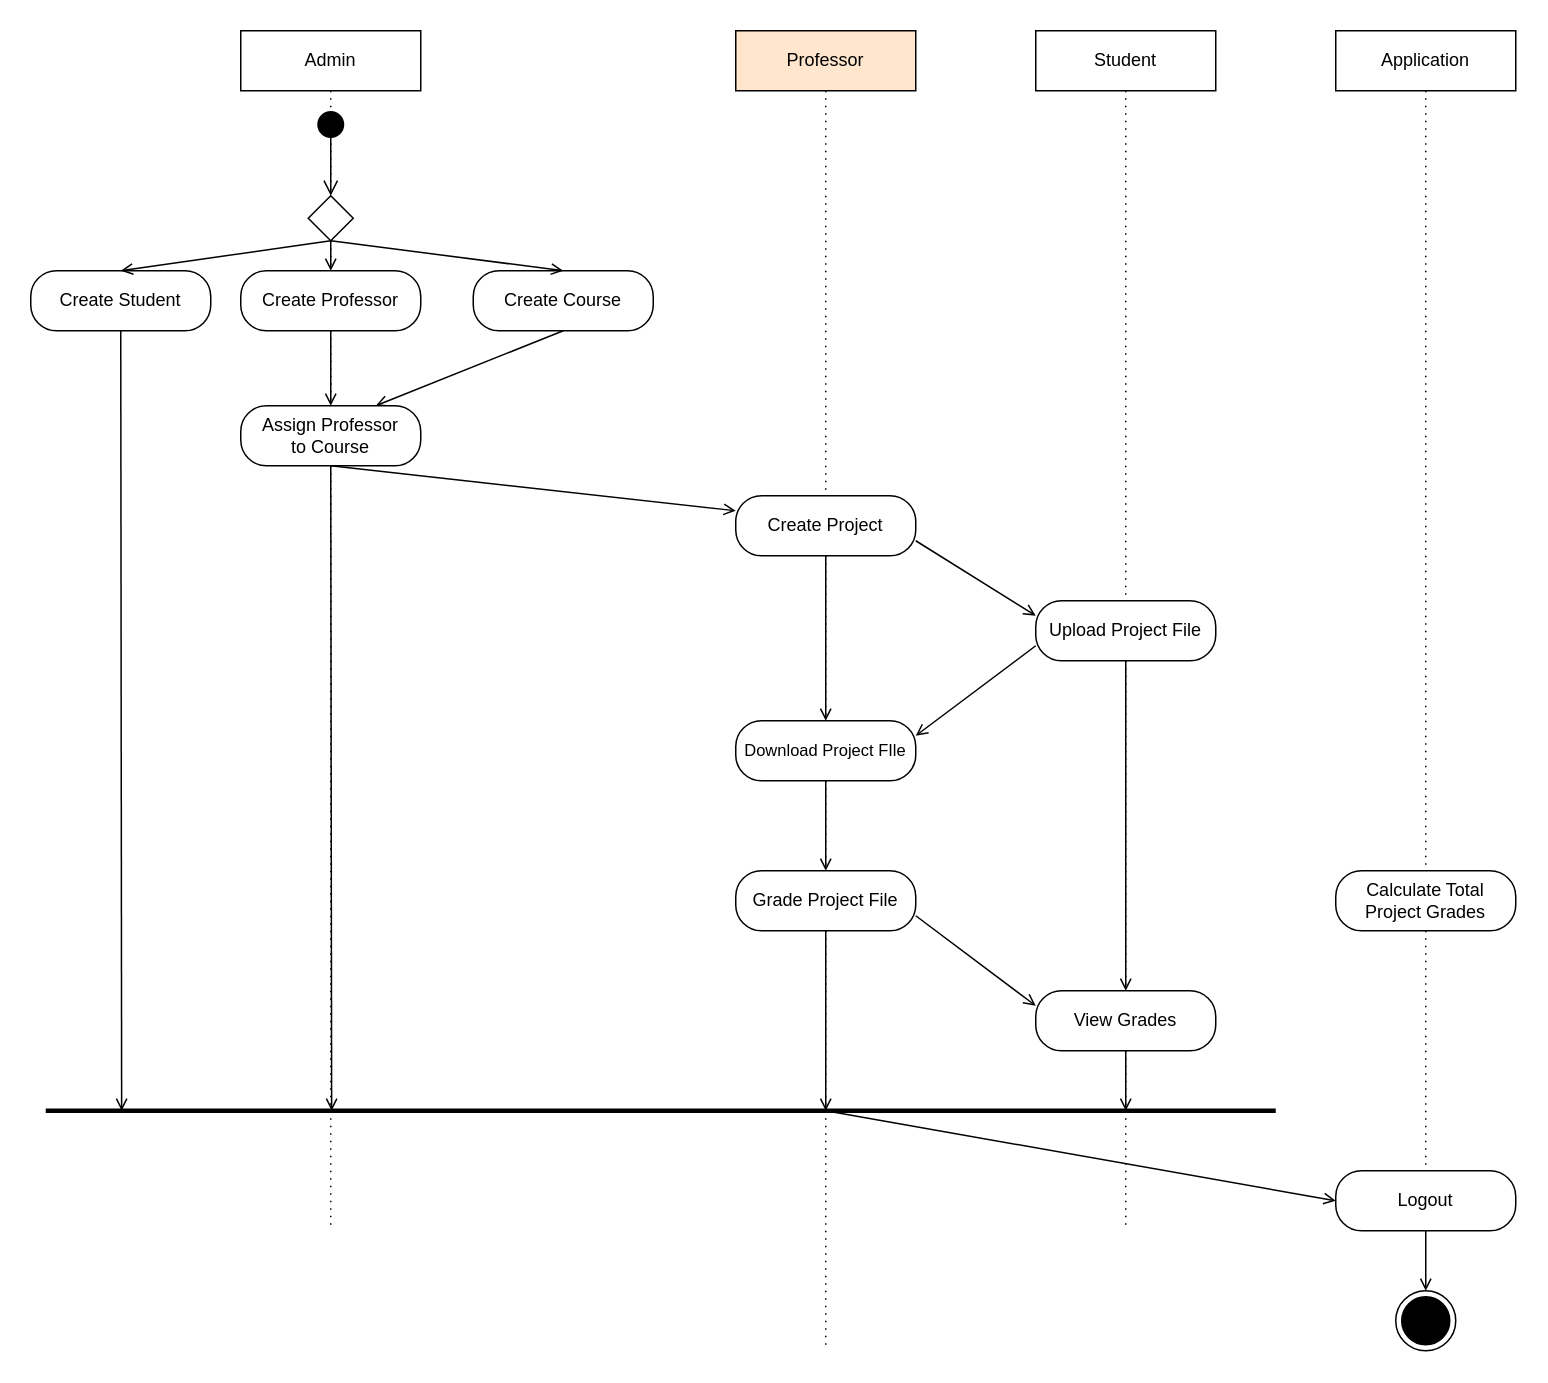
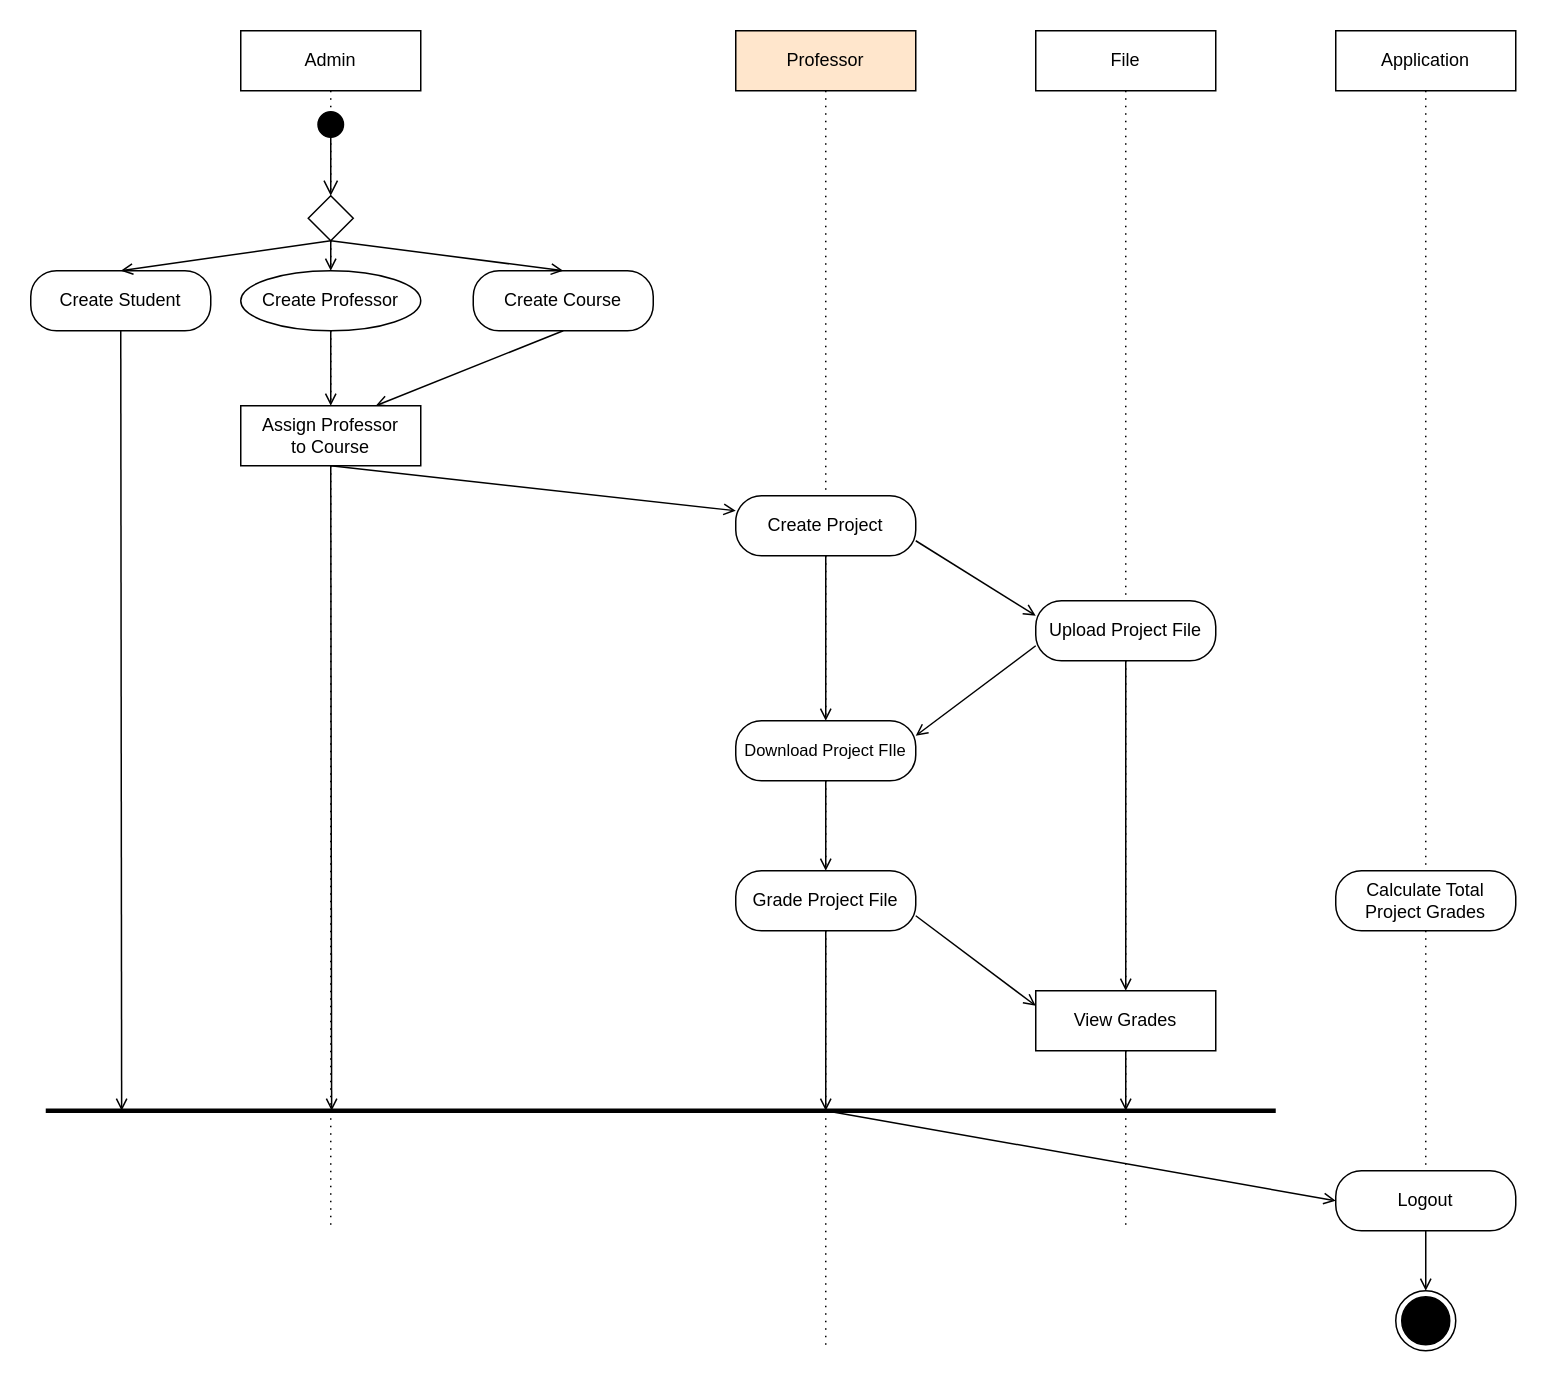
  <mxCell id="0" />
  <mxCell id="1" parent="0" />
  <mxCell id="2" style="edgeStyle=orthogonalEdgeStyle;rounded=0;orthogonalLoop=1;jettySize=auto;html=1;exitX=0.5;exitY=1;exitDx=0;exitDy=0;dashed=1;dashPattern=1 4;endArrow=none;endFill=0;" parent="1" source="7" target="42" edge="1"><mxGeometry relative="1" as="geometry"><mxPoint x="220" y="820" as="targetPoint" /><mxPoint x="220" y="60" as="sourcePoint" /><Array as="points" /></mxGeometry></mxCell>
  <mxCell id="3" style="edgeStyle=none;rounded=0;orthogonalLoop=1;jettySize=auto;html=1;endArrow=none;endFill=0;strokeWidth=1;dashed=1;dashPattern=1 4;entryX=0.5;entryY=0;entryDx=0;entryDy=0;" parent="1" source="32" target="30" edge="1"><mxGeometry relative="1" as="geometry"><mxPoint x="950" y="860" as="targetPoint" /></mxGeometry></mxCell>
  <mxCell id="4" style="edgeStyle=orthogonalEdgeStyle;rounded=0;orthogonalLoop=1;jettySize=auto;html=1;exitX=0.5;exitY=1;exitDx=0;exitDy=0;dashed=1;dashPattern=1 4;endArrow=none;endFill=0;" parent="1" source="10" edge="1"><mxGeometry relative="1" as="geometry"><mxPoint x="750" y="820" as="targetPoint" /><mxPoint x="750" y="60" as="sourcePoint" /></mxGeometry></mxCell>
  <mxCell id="5" style="edgeStyle=orthogonalEdgeStyle;rounded=0;orthogonalLoop=1;jettySize=auto;html=1;exitX=0.5;exitY=1;exitDx=0;exitDy=0;dashed=1;dashPattern=1 4;endArrow=none;endFill=0;" parent="1" source="42" edge="1"><mxGeometry relative="1" as="geometry"><mxPoint x="220" y="820" as="targetPoint" /><Array as="points"><mxPoint x="220" y="820" /></Array></mxGeometry></mxCell>
  <mxCell id="6" style="edgeStyle=orthogonalEdgeStyle;rounded=0;orthogonalLoop=1;jettySize=auto;html=1;exitX=0.5;exitY=1;exitDx=0;exitDy=0;dashed=1;endArrow=none;endFill=0;dashPattern=1 4;" parent="1" source="9" target="25" edge="1"><mxGeometry relative="1" as="geometry"><mxPoint x="550" y="680" as="targetPoint" /><mxPoint x="550" y="60" as="sourcePoint" /></mxGeometry></mxCell>
  <mxCell id="7" value="Admin" style="rounded=0;whiteSpace=wrap;html=1;" parent="1" vertex="1"><mxGeometry x="160" y="20" width="120" height="40" as="geometry" /></mxCell>
  <mxCell id="8" style="edgeStyle=orthogonalEdgeStyle;rounded=0;orthogonalLoop=1;jettySize=auto;html=1;exitX=0.5;exitY=1;exitDx=0;exitDy=0;dashed=1;endArrow=none;endFill=0;dashPattern=1 4;" parent="1" source="25" edge="1"><mxGeometry relative="1" as="geometry"><mxPoint x="550" y="900" as="targetPoint" /></mxGeometry></mxCell>
  <mxCell id="9" value="Professor" style="rounded=0;whiteSpace=wrap;html=1;fillColor=#ffe6cc;" parent="1" vertex="1"><mxGeometry x="490" y="20" width="120" height="40" as="geometry" /></mxCell>
- <mxCell id="10" value="Student" style="rounded=0;whiteSpace=wrap;html=1;" parent="1" vertex="1"><mxGeometry x="690" y="20" width="120" height="40" as="geometry" /></mxCell>
+ <mxCell id="10" value="File" style="rounded=0;whiteSpace=wrap;html=1;" parent="1" vertex="1"><mxGeometry x="690" y="20" width="120" height="40" as="geometry" /></mxCell>
  <mxCell id="11" style="edgeStyle=none;rounded=0;orthogonalLoop=1;jettySize=auto;html=1;exitX=0.5;exitY=1;exitDx=0;exitDy=0;entryX=0.5;entryY=0;entryDx=0;entryDy=0;endArrow=open;endFill=0;strokeColor=#000000;" parent="1" source="12" target="42" edge="1"><mxGeometry relative="1" as="geometry" /></mxCell>
- <mxCell id="12" value="Create Professor" style="rounded=1;whiteSpace=wrap;html=1;arcSize=43;" parent="1" vertex="1"><mxGeometry x="160" y="180" width="120" height="40" as="geometry" /></mxCell>
+ <mxCell id="12" value="Create Professor" style="ellipse;whiteSpace=wrap;html=1;arcSize=43;" parent="1" vertex="1"><mxGeometry x="160" y="180" width="120" height="40" as="geometry" /></mxCell>
  <mxCell id="13" style="edgeStyle=none;rounded=0;orthogonalLoop=1;jettySize=auto;html=1;exitX=0.5;exitY=1;exitDx=0;exitDy=0;endArrow=open;endFill=0;strokeColor=#000000;entryX=0.75;entryY=0;entryDx=0;entryDy=0;" parent="1" source="14" target="42" edge="1"><mxGeometry relative="1" as="geometry"><mxPoint x="220" y="300" as="targetPoint" /></mxGeometry></mxCell>
  <mxCell id="14" value="Create Course" style="rounded=1;whiteSpace=wrap;html=1;arcSize=43;" parent="1" vertex="1"><mxGeometry x="315" y="180" width="120" height="40" as="geometry" /></mxCell>
  <mxCell id="15" style="edgeStyle=none;rounded=0;orthogonalLoop=1;jettySize=auto;html=1;exitX=0.5;exitY=1;exitDx=0;exitDy=0;endArrow=open;endFill=0;strokeColor=#000000;" parent="1" source="16" edge="1"><mxGeometry relative="1" as="geometry"><mxPoint x="80.588" y="740" as="targetPoint" /><mxPoint x="80.588" y="299.824" as="sourcePoint" /></mxGeometry></mxCell>
  <mxCell id="16" value="Create Student" style="rounded=1;whiteSpace=wrap;html=1;arcSize=43;" parent="1" vertex="1"><mxGeometry x="20" y="180" width="120" height="40" as="geometry" /></mxCell>
  <mxCell id="17" style="edgeStyle=none;rounded=0;orthogonalLoop=1;jettySize=auto;html=1;exitX=1;exitY=0.75;exitDx=0;exitDy=0;entryX=0;entryY=0.25;entryDx=0;entryDy=0;endArrow=open;endFill=0;" parent="1" source="20" target="22" edge="1"><mxGeometry relative="1" as="geometry" /></mxCell>
  <mxCell id="18" style="edgeStyle=none;rounded=0;orthogonalLoop=1;jettySize=auto;html=1;exitX=0.5;exitY=1;exitDx=0;exitDy=0;entryX=0.5;entryY=0;entryDx=0;entryDy=0;endArrow=open;endFill=0;" parent="1" source="44" target="25" edge="1"><mxGeometry relative="1" as="geometry" /></mxCell>
  <mxCell id="19" style="rounded=0;orthogonalLoop=1;jettySize=auto;html=1;exitX=0.5;exitY=1;exitDx=0;exitDy=0;entryX=0.5;entryY=0;entryDx=0;entryDy=0;fontSize=11;endArrow=open;endFill=0;" edge="1" parent="1" source="20" target="44"><mxGeometry relative="1" as="geometry" /></mxCell>
  <mxCell id="20" value="Create Project" style="rounded=1;whiteSpace=wrap;html=1;arcSize=43;" parent="1" vertex="1"><mxGeometry x="490" y="330" width="120" height="40" as="geometry" /></mxCell>
  <mxCell id="21" style="edgeStyle=none;rounded=0;orthogonalLoop=1;jettySize=auto;html=1;exitX=0.5;exitY=1;exitDx=0;exitDy=0;entryX=0.5;entryY=0;entryDx=0;entryDy=0;endArrow=open;endFill=0;" parent="1" source="22" target="27" edge="1"><mxGeometry relative="1" as="geometry" /></mxCell>
  <mxCell id="22" value="Upload Project File" style="rounded=1;whiteSpace=wrap;html=1;arcSize=43;" parent="1" vertex="1"><mxGeometry x="690" y="400" width="120" height="40" as="geometry" /></mxCell>
  <mxCell id="23" style="edgeStyle=none;rounded=0;orthogonalLoop=1;jettySize=auto;html=1;exitX=1;exitY=0.75;exitDx=0;exitDy=0;entryX=0;entryY=0.25;entryDx=0;entryDy=0;endArrow=open;endFill=0;" parent="1" source="25" target="27" edge="1"><mxGeometry relative="1" as="geometry" /></mxCell>
  <mxCell id="24" style="edgeStyle=none;rounded=0;orthogonalLoop=1;jettySize=auto;html=1;exitX=0.5;exitY=1;exitDx=0;exitDy=0;endArrow=open;endFill=0;strokeWidth=1;" parent="1" source="25" edge="1"><mxGeometry relative="1" as="geometry"><mxPoint x="550" y="740" as="targetPoint" /></mxGeometry></mxCell>
  <mxCell id="25" value="Grade Project File" style="rounded=1;whiteSpace=wrap;html=1;arcSize=43;" parent="1" vertex="1"><mxGeometry x="490" y="580" width="120" height="40" as="geometry" /></mxCell>
  <mxCell id="26" style="edgeStyle=none;rounded=0;orthogonalLoop=1;jettySize=auto;html=1;exitX=0.5;exitY=1;exitDx=0;exitDy=0;endArrow=open;endFill=0;strokeWidth=1;" parent="1" source="27" edge="1"><mxGeometry relative="1" as="geometry"><mxPoint x="750" y="740" as="targetPoint" /></mxGeometry></mxCell>
- <mxCell id="27" value="View Grades" style="rounded=1;whiteSpace=wrap;html=1;arcSize=43;" parent="1" vertex="1"><mxGeometry x="690" y="660" width="120" height="40" as="geometry" /></mxCell>
+ <mxCell id="27" value="View Grades" style="whiteSpace=wrap;html=1;arcSize=43;rounded=0;" parent="1" vertex="1"><mxGeometry x="690" y="660" width="120" height="40" as="geometry" /></mxCell>
  <mxCell id="28" style="edgeStyle=none;rounded=0;orthogonalLoop=1;jettySize=auto;html=1;exitX=0;exitY=0.5;exitDx=0;exitDy=0;endArrow=none;endFill=0;strokeWidth=1;startArrow=open;startFill=0;" parent="1" source="30" edge="1"><mxGeometry relative="1" as="geometry"><mxPoint x="550" y="740" as="targetPoint" /></mxGeometry></mxCell>
  <mxCell id="29" style="edgeStyle=none;rounded=0;orthogonalLoop=1;jettySize=auto;html=1;startArrow=none;startFill=0;endArrow=open;endFill=0;strokeWidth=1;" parent="1" source="30" target="34" edge="1"><mxGeometry relative="1" as="geometry" /></mxCell>
  <mxCell id="30" value="Logout" style="rounded=1;whiteSpace=wrap;html=1;arcSize=43;" parent="1" vertex="1"><mxGeometry x="890" y="780" width="120" height="40" as="geometry" /></mxCell>
  <mxCell id="31" value="" style="endArrow=none;html=1;strokeWidth=3;" parent="1" edge="1"><mxGeometry width="50" height="50" relative="1" as="geometry"><mxPoint x="30" y="740" as="sourcePoint" /><mxPoint x="850" y="740" as="targetPoint" /></mxGeometry></mxCell>
  <mxCell id="32" value="Application" style="rounded=0;whiteSpace=wrap;html=1;" parent="1" vertex="1"><mxGeometry x="890" y="20" width="120" height="40" as="geometry" /></mxCell>
  <mxCell id="33" value="Calculate Total Project Grades" style="rounded=1;whiteSpace=wrap;html=1;arcSize=43;" parent="1" vertex="1"><mxGeometry x="890" y="580" width="120" height="40" as="geometry" /></mxCell>
  <mxCell id="34" value="" style="ellipse;html=1;shape=endState;fillColor=#000000;strokeColor=#000000;" parent="1" vertex="1"><mxGeometry x="930" y="860" width="40" height="40" as="geometry" /></mxCell>
  <mxCell id="35" value="" style="ellipse;html=1;shape=startState;fillColor=#000000;strokeColor=#000000;" parent="1" vertex="1"><mxGeometry x="207.5" y="70" width="25" height="25" as="geometry" /></mxCell>
  <mxCell id="36" value="" style="edgeStyle=orthogonalEdgeStyle;html=1;verticalAlign=bottom;endArrow=open;endSize=8;strokeColor=#000000;entryX=0.5;entryY=0;entryDx=0;entryDy=0;exitX=0.5;exitY=0.8;exitDx=0;exitDy=0;exitPerimeter=0;" parent="1" source="35" target="43" edge="1"><mxGeometry relative="1" as="geometry"><mxPoint x="220" y="120" as="targetPoint" /><mxPoint x="220" y="100" as="sourcePoint" /><Array as="points" /></mxGeometry></mxCell>
  <mxCell id="37" style="rounded=0;orthogonalLoop=1;jettySize=auto;html=1;exitX=0.5;exitY=1;exitDx=0;exitDy=0;entryX=0.5;entryY=0;entryDx=0;entryDy=0;strokeColor=#000000;endArrow=open;endFill=0;" parent="1" source="43" target="12" edge="1"><mxGeometry relative="1" as="geometry" /></mxCell>
  <mxCell id="38" style="edgeStyle=none;rounded=0;orthogonalLoop=1;jettySize=auto;html=1;exitX=0.5;exitY=1;exitDx=0;exitDy=0;entryX=0.5;entryY=0;entryDx=0;entryDy=0;endArrow=open;endFill=0;strokeColor=#000000;" parent="1" source="43" target="14" edge="1"><mxGeometry relative="1" as="geometry" /></mxCell>
  <mxCell id="39" style="edgeStyle=none;rounded=0;orthogonalLoop=1;jettySize=auto;html=1;exitX=0.5;exitY=1;exitDx=0;exitDy=0;entryX=0.5;entryY=0;entryDx=0;entryDy=0;endArrow=open;endFill=0;strokeColor=#000000;" parent="1" source="43" target="16" edge="1"><mxGeometry relative="1" as="geometry" /></mxCell>
  <mxCell id="40" style="edgeStyle=none;rounded=0;orthogonalLoop=1;jettySize=auto;html=1;exitX=0.5;exitY=1;exitDx=0;exitDy=0;entryX=0;entryY=0.25;entryDx=0;entryDy=0;endArrow=open;endFill=0;strokeColor=#000000;" parent="1" source="42" target="20" edge="1"><mxGeometry relative="1" as="geometry" /></mxCell>
  <mxCell id="41" style="edgeStyle=none;rounded=0;orthogonalLoop=1;jettySize=auto;html=1;exitX=0.5;exitY=1;exitDx=0;exitDy=0;endArrow=open;endFill=0;strokeColor=#000000;" parent="1" source="42" edge="1"><mxGeometry relative="1" as="geometry"><mxPoint x="220.588" y="740" as="targetPoint" /><mxPoint x="220.588" y="390.412" as="sourcePoint" /></mxGeometry></mxCell>
- <mxCell id="42" value="Assign Professor&lt;br&gt;to Course" style="rounded=1;whiteSpace=wrap;html=1;arcSize=43;" parent="1" vertex="1"><mxGeometry x="160" y="270" width="120" height="40" as="geometry" /></mxCell>
+ <mxCell id="42" value="Assign Professor&lt;br&gt;to Course" style="whiteSpace=wrap;html=1;arcSize=43;rounded=0;" parent="1" vertex="1"><mxGeometry x="160" y="270" width="120" height="40" as="geometry" /></mxCell>
  <mxCell id="43" value="" style="rhombus;whiteSpace=wrap;html=1;strokeColor=#000000;" parent="1" vertex="1"><mxGeometry x="205" y="130" width="30" height="30" as="geometry" /></mxCell>
  <mxCell id="44" value="Download Project FIle" style="rounded=1;whiteSpace=wrap;html=1;arcSize=43;fontSize=11;" vertex="1" parent="1"><mxGeometry x="490" y="480" width="120" height="40" as="geometry" /></mxCell>
  <mxCell id="45" style="edgeStyle=none;rounded=0;orthogonalLoop=1;jettySize=auto;html=1;exitX=0;exitY=0.75;exitDx=0;exitDy=0;entryX=1;entryY=0.25;entryDx=0;entryDy=0;endArrow=open;endFill=0;" edge="1" parent="1" source="22" target="44"><mxGeometry relative="1" as="geometry"><mxPoint x="550" y="370.412" as="sourcePoint" /><mxPoint x="550" y="579.824" as="targetPoint" /></mxGeometry></mxCell>
